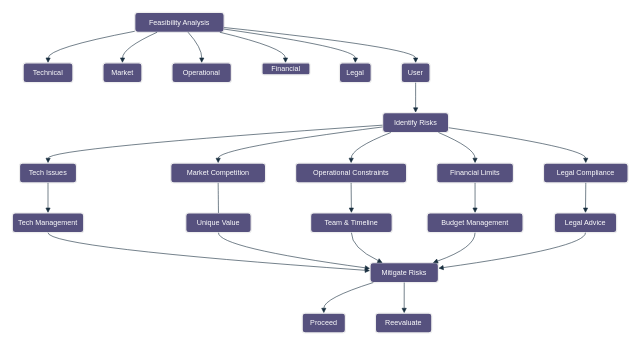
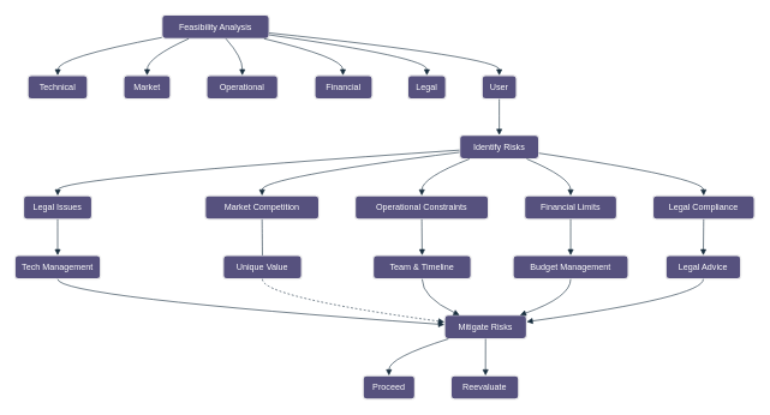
  <mxCell id="0" />
  <mxCell id="1" parent="0" />
  <mxCell id="2" value="Feasibility Analysis" style="whiteSpace=wrap;strokeWidth=2;rounded=1;labelBackgroundColor=none;fillColor=#56517E;strokeColor=#EEEEEE;fontColor=#FFFFFF;" vertex="1" parent="1"><mxGeometry x="224" y="20" width="149" height="33" as="geometry" /></mxCell>
  <mxCell id="3" value="Technical" style="whiteSpace=wrap;strokeWidth=2;rounded=1;labelBackgroundColor=none;fillColor=#56517E;strokeColor=#EEEEEE;fontColor=#FFFFFF;" vertex="1" parent="1"><mxGeometry x="38" y="104" width="83" height="33" as="geometry" /></mxCell>
  <mxCell id="4" value="Market" style="whiteSpace=wrap;strokeWidth=2;rounded=1;labelBackgroundColor=none;fillColor=#56517E;strokeColor=#EEEEEE;fontColor=#FFFFFF;" vertex="1" parent="1"><mxGeometry x="171" y="104" width="65" height="33" as="geometry" /></mxCell>
  <mxCell id="5" value="Operational" style="whiteSpace=wrap;strokeWidth=2;rounded=1;labelBackgroundColor=none;fillColor=#56517E;strokeColor=#EEEEEE;fontColor=#FFFFFF;" vertex="1" parent="1"><mxGeometry x="286" y="104" width="99" height="33" as="geometry" /></mxCell>
- <mxCell id="6" value="Financial" style="whiteSpace=wrap;strokeWidth=2;rounded=1;labelBackgroundColor=none;fillColor=#56517E;strokeColor=#EEEEEE;fontColor=#FFFFFF;" vertex="1" parent="1"><mxGeometry x="436" y="104" width="80" height="20" as="geometry" /></mxCell>
+ <mxCell id="6" value="Financial" style="whiteSpace=wrap;strokeWidth=2;rounded=1;labelBackgroundColor=none;fillColor=#56517E;strokeColor=#EEEEEE;fontColor=#FFFFFF;" vertex="1" parent="1"><mxGeometry x="436" y="104" width="80" height="33" as="geometry" /></mxCell>
  <mxCell id="7" value="Legal" style="whiteSpace=wrap;strokeWidth=2;rounded=1;labelBackgroundColor=none;fillColor=#56517E;strokeColor=#EEEEEE;fontColor=#FFFFFF;" vertex="1" parent="1"><mxGeometry x="565" y="104" width="53" height="33" as="geometry" /></mxCell>
  <mxCell id="8" value="User" style="whiteSpace=wrap;strokeWidth=2;rounded=1;labelBackgroundColor=none;fillColor=#56517E;strokeColor=#EEEEEE;fontColor=#FFFFFF;" vertex="1" parent="1"><mxGeometry x="668" y="104" width="48" height="33" as="geometry" /></mxCell>
  <mxCell id="9" value="Identify Risks" style="whiteSpace=wrap;strokeWidth=2;rounded=1;labelBackgroundColor=none;fillColor=#56517E;strokeColor=#EEEEEE;fontColor=#FFFFFF;" vertex="1" parent="1"><mxGeometry x="637" y="187" width="110" height="33" as="geometry" /></mxCell>
- <mxCell id="10" value="Tech Issues" style="whiteSpace=wrap;strokeWidth=2;rounded=1;labelBackgroundColor=none;fillColor=#56517E;strokeColor=#EEEEEE;fontColor=#FFFFFF;" vertex="1" parent="1"><mxGeometry x="32" y="271" width="95" height="33" as="geometry" /></mxCell>
+ <mxCell id="10" value="Legal Issues" style="whiteSpace=wrap;strokeWidth=2;rounded=1;labelBackgroundColor=none;fillColor=#56517E;strokeColor=#EEEEEE;fontColor=#FFFFFF;" vertex="1" parent="1"><mxGeometry x="32" y="271" width="95" height="33" as="geometry" /></mxCell>
  <mxCell id="11" value="Market Competition" style="whiteSpace=wrap;strokeWidth=2;rounded=1;labelBackgroundColor=none;fillColor=#56517E;strokeColor=#EEEEEE;fontColor=#FFFFFF;" vertex="1" parent="1"><mxGeometry x="284" y="271" width="158" height="33" as="geometry" /></mxCell>
  <mxCell id="12" value="Operational Constraints" style="whiteSpace=wrap;strokeWidth=2;rounded=1;labelBackgroundColor=none;fillColor=#56517E;strokeColor=#EEEEEE;fontColor=#FFFFFF;" vertex="1" parent="1"><mxGeometry x="492" y="271" width="185" height="33" as="geometry" /></mxCell>
  <mxCell id="13" value="Financial Limits" style="whiteSpace=wrap;strokeWidth=2;rounded=1;labelBackgroundColor=none;fillColor=#56517E;strokeColor=#EEEEEE;fontColor=#FFFFFF;" vertex="1" parent="1"><mxGeometry x="727" y="271" width="128" height="33" as="geometry" /></mxCell>
  <mxCell id="14" value="Legal Compliance" style="whiteSpace=wrap;strokeWidth=2;rounded=1;labelBackgroundColor=none;fillColor=#56517E;strokeColor=#EEEEEE;fontColor=#FFFFFF;" vertex="1" parent="1"><mxGeometry x="905" y="271" width="141" height="33" as="geometry" /></mxCell>
  <mxCell id="15" value="Tech Management" style="whiteSpace=wrap;strokeWidth=2;rounded=1;labelBackgroundColor=none;fillColor=#56517E;strokeColor=#EEEEEE;fontColor=#FFFFFF;" vertex="1" parent="1"><mxGeometry x="20" y="354" width="119" height="33" as="geometry" /></mxCell>
  <mxCell id="16" value="Unique Value" style="whiteSpace=wrap;strokeWidth=2;rounded=1;labelBackgroundColor=none;fillColor=#56517E;strokeColor=#EEEEEE;fontColor=#FFFFFF;" vertex="1" parent="1"><mxGeometry x="309" y="354" width="109" height="33" as="geometry" /></mxCell>
  <mxCell id="17" value="Team &amp; Timeline" style="whiteSpace=wrap;strokeWidth=2;rounded=1;labelBackgroundColor=none;fillColor=#56517E;strokeColor=#EEEEEE;fontColor=#FFFFFF;" vertex="1" parent="1"><mxGeometry x="517" y="354" width="136" height="33" as="geometry" /></mxCell>
  <mxCell id="18" value="Budget Management" style="whiteSpace=wrap;strokeWidth=2;rounded=1;labelBackgroundColor=none;fillColor=#56517E;strokeColor=#EEEEEE;fontColor=#FFFFFF;" vertex="1" parent="1"><mxGeometry x="711" y="354" width="160" height="33" as="geometry" /></mxCell>
  <mxCell id="19" value="Legal Advice" style="whiteSpace=wrap;strokeWidth=2;rounded=1;labelBackgroundColor=none;fillColor=#56517E;strokeColor=#EEEEEE;fontColor=#FFFFFF;" vertex="1" parent="1"><mxGeometry x="923" y="354" width="104" height="33" as="geometry" /></mxCell>
  <mxCell id="20" value="Mitigate Risks" style="whiteSpace=wrap;strokeWidth=2;rounded=1;labelBackgroundColor=none;fillColor=#56517E;strokeColor=#EEEEEE;fontColor=#FFFFFF;" vertex="1" parent="1"><mxGeometry x="616" y="437" width="114" height="33" as="geometry" /></mxCell>
  <mxCell id="21" value="Proceed" style="whiteSpace=wrap;strokeWidth=2;rounded=1;labelBackgroundColor=none;fillColor=#56517E;strokeColor=#EEEEEE;fontColor=#FFFFFF;" vertex="1" parent="1"><mxGeometry x="503" y="521" width="72" height="33" as="geometry" /></mxCell>
  <mxCell id="22" value="Reevaluate" style="whiteSpace=wrap;strokeWidth=2;rounded=1;labelBackgroundColor=none;fillColor=#56517E;strokeColor=#EEEEEE;fontColor=#FFFFFF;" vertex="1" parent="1"><mxGeometry x="625" y="521" width="94" height="33" as="geometry" /></mxCell>
  <mxCell id="23" value="" style="curved=1;startArrow=none;endArrow=block;exitX=0;exitY=0.95;entryX=0.5;entryY=-0.01;rounded=1;labelBackgroundColor=none;strokeColor=#182E3E;fontColor=default;" edge="1" parent="1" source="2" target="3"><mxGeometry relative="1" as="geometry"><Array as="points"><mxPoint x="80" y="79" /></Array></mxGeometry></mxCell>
  <mxCell id="24" value="" style="curved=1;startArrow=none;endArrow=block;exitX=0.24;exitY=1.02;entryX=0.5;entryY=-0.01;rounded=1;labelBackgroundColor=none;strokeColor=#182E3E;fontColor=default;" edge="1" parent="1" source="2" target="4"><mxGeometry relative="1" as="geometry"><Array as="points"><mxPoint x="204" y="79" /></Array></mxGeometry></mxCell>
  <mxCell id="25" value="" style="curved=1;startArrow=none;endArrow=block;exitX=0.6;exitY=1.02;entryX=0.5;entryY=-0.01;rounded=1;labelBackgroundColor=none;strokeColor=#182E3E;fontColor=default;" edge="1" parent="1" source="2" target="5"><mxGeometry relative="1" as="geometry"><Array as="points"><mxPoint x="336" y="79" /></Array></mxGeometry></mxCell>
  <mxCell id="26" value="" style="curved=1;startArrow=none;endArrow=block;exitX=0.97;exitY=1.02;entryX=0.49;entryY=-0.01;rounded=1;labelBackgroundColor=none;strokeColor=#182E3E;fontColor=default;" edge="1" parent="1" source="2" target="6"><mxGeometry relative="1" as="geometry"><Array as="points"><mxPoint x="475" y="79" /></Array></mxGeometry></mxCell>
  <mxCell id="27" value="" style="curved=1;startArrow=none;endArrow=block;exitX=1;exitY=0.84;entryX=0.5;entryY=-0.01;rounded=1;labelBackgroundColor=none;strokeColor=#182E3E;fontColor=default;" edge="1" parent="1" source="2" target="7"><mxGeometry relative="1" as="geometry"><Array as="points"><mxPoint x="592" y="79" /></Array></mxGeometry></mxCell>
  <mxCell id="28" value="" style="curved=1;startArrow=none;endArrow=block;exitX=1;exitY=0.76;entryX=0.5;entryY=-0.01;rounded=1;labelBackgroundColor=none;strokeColor=#182E3E;fontColor=default;" edge="1" parent="1" source="2" target="8"><mxGeometry relative="1" as="geometry"><Array as="points"><mxPoint x="692" y="79" /></Array></mxGeometry></mxCell>
  <mxCell id="29" value="" style="curved=1;startArrow=none;endArrow=block;exitX=0.5;exitY=1.01;entryX=0.5;entryY=0.01;rounded=1;labelBackgroundColor=none;strokeColor=#182E3E;fontColor=default;" edge="1" parent="1" source="8" target="9"><mxGeometry relative="1" as="geometry"><Array as="points" /></mxGeometry></mxCell>
  <mxCell id="30" value="" style="curved=1;startArrow=none;endArrow=block;exitX=0;exitY=0.63;entryX=0.5;entryY=-0.01;rounded=1;labelBackgroundColor=none;strokeColor=#182E3E;fontColor=default;" edge="1" parent="1" source="9" target="10"><mxGeometry relative="1" as="geometry"><Array as="points"><mxPoint x="80" y="246" /></Array></mxGeometry></mxCell>
  <mxCell id="31" value="" style="curved=1;startArrow=none;endArrow=block;exitX=0;exitY=0.72;entryX=0.5;entryY=-0.01;rounded=1;labelBackgroundColor=none;strokeColor=#182E3E;fontColor=default;" edge="1" parent="1" source="9" target="11"><mxGeometry relative="1" as="geometry"><Array as="points"><mxPoint x="363" y="246" /></Array></mxGeometry></mxCell>
  <mxCell id="32" value="" style="curved=1;startArrow=none;endArrow=block;exitX=0.11;exitY=1.02;entryX=0.5;entryY=-0.01;rounded=1;labelBackgroundColor=none;strokeColor=#182E3E;fontColor=default;" edge="1" parent="1" source="9" target="12"><mxGeometry relative="1" as="geometry"><Array as="points"><mxPoint x="585" y="246" /></Array></mxGeometry></mxCell>
  <mxCell id="33" value="" style="curved=1;startArrow=none;endArrow=block;exitX=0.86;exitY=1.02;entryX=0.5;entryY=-0.01;rounded=1;labelBackgroundColor=none;strokeColor=#182E3E;fontColor=default;" edge="1" parent="1" source="9" target="13"><mxGeometry relative="1" as="geometry"><Array as="points"><mxPoint x="791" y="246" /></Array></mxGeometry></mxCell>
  <mxCell id="34" value="" style="curved=1;startArrow=none;endArrow=block;exitX=1;exitY=0.76;entryX=0.5;entryY=-0.01;rounded=1;labelBackgroundColor=none;strokeColor=#182E3E;fontColor=default;" edge="1" parent="1" source="9" target="14"><mxGeometry relative="1" as="geometry"><Array as="points"><mxPoint x="975" y="246" /></Array></mxGeometry></mxCell>
  <mxCell id="35" value="" style="curved=1;startArrow=none;endArrow=block;exitX=0.5;exitY=1;entryX=0.5;entryY=0;rounded=1;labelBackgroundColor=none;strokeColor=#182E3E;fontColor=default;" edge="1" parent="1" source="10" target="15"><mxGeometry relative="1" as="geometry"><Array as="points" /></mxGeometry></mxCell>
  <mxCell id="36" value="" style="curved=1;startArrow=none;endArrow=none;exitX=0.5;exitY=1;entryX=0.5;entryY=0;rounded=1;labelBackgroundColor=none;strokeColor=#182E3E;fontColor=default;" edge="1" parent="1" source="11" target="16"><mxGeometry relative="1" as="geometry"><Array as="points" /></mxGeometry></mxCell>
  <mxCell id="37" value="" style="curved=1;startArrow=none;endArrow=block;exitX=0.5;exitY=1;entryX=0.5;entryY=0;rounded=1;labelBackgroundColor=none;strokeColor=#182E3E;fontColor=default;" edge="1" parent="1" source="12" target="17"><mxGeometry relative="1" as="geometry"><Array as="points" /></mxGeometry></mxCell>
  <mxCell id="38" value="" style="curved=1;startArrow=none;endArrow=block;exitX=0.5;exitY=1;entryX=0.5;entryY=0;rounded=1;labelBackgroundColor=none;strokeColor=#182E3E;fontColor=default;" edge="1" parent="1" source="13" target="18"><mxGeometry relative="1" as="geometry"><Array as="points" /></mxGeometry></mxCell>
  <mxCell id="39" value="" style="curved=1;startArrow=none;endArrow=block;exitX=0.5;exitY=1;entryX=0.5;entryY=0;rounded=1;labelBackgroundColor=none;strokeColor=#182E3E;fontColor=default;" edge="1" parent="1" source="14" target="19"><mxGeometry relative="1" as="geometry"><Array as="points" /></mxGeometry></mxCell>
  <mxCell id="40" value="" style="curved=1;startArrow=none;endArrow=block;exitX=0.5;exitY=1.01;entryX=0;entryY=0.4;rounded=1;labelBackgroundColor=none;strokeColor=#182E3E;fontColor=default;" edge="1" parent="1" source="15" target="20"><mxGeometry relative="1" as="geometry"><Array as="points"><mxPoint x="80" y="412" /></Array></mxGeometry></mxCell>
- <mxCell id="41" value="" style="curved=1;startArrow=none;endArrow=block;exitX=0.5;exitY=1.01;entryX=0;entryY=0.29;rounded=1;labelBackgroundColor=none;strokeColor=#182E3E;fontColor=default;" edge="1" parent="1" source="16" target="20"><mxGeometry relative="1" as="geometry"><Array as="points"><mxPoint x="363" y="412" /></Array></mxGeometry></mxCell>
+ <mxCell id="41" value="" style="curved=1;startArrow=none;endArrow=block;exitX=0.5;exitY=1.01;entryX=0;entryY=0.29;rounded=1;labelBackgroundColor=none;strokeColor=#182E3E;fontColor=default;dashed=1;" edge="1" parent="1" source="16" target="20"><mxGeometry relative="1" as="geometry"><Array as="points"><mxPoint x="363" y="412" /></Array></mxGeometry></mxCell>
  <mxCell id="42" value="" style="curved=1;startArrow=none;endArrow=block;exitX=0.5;exitY=1.01;entryX=0.19;entryY=0.01;rounded=1;labelBackgroundColor=none;strokeColor=#182E3E;fontColor=default;" edge="1" parent="1" source="17" target="20"><mxGeometry relative="1" as="geometry"><Array as="points"><mxPoint x="585" y="412" /></Array></mxGeometry></mxCell>
  <mxCell id="43" value="" style="curved=1;startArrow=none;endArrow=block;exitX=0.5;exitY=1.01;entryX=0.91;entryY=0.01;rounded=1;labelBackgroundColor=none;strokeColor=#182E3E;fontColor=default;" edge="1" parent="1" source="18" target="20"><mxGeometry relative="1" as="geometry"><Array as="points"><mxPoint x="791" y="412" /></Array></mxGeometry></mxCell>
  <mxCell id="44" value="" style="curved=1;startArrow=none;endArrow=block;exitX=0.5;exitY=1.01;entryX=1;entryY=0.28;rounded=1;labelBackgroundColor=none;strokeColor=#182E3E;fontColor=default;" edge="1" parent="1" source="19" target="20"><mxGeometry relative="1" as="geometry"><Array as="points"><mxPoint x="975" y="412" /></Array></mxGeometry></mxCell>
  <mxCell id="45" value="" style="curved=1;startArrow=none;endArrow=block;exitX=0.03;exitY=1.02;entryX=0.5;entryY=-0.01;rounded=1;labelBackgroundColor=none;strokeColor=#182E3E;fontColor=default;" edge="1" parent="1" source="20" target="21"><mxGeometry relative="1" as="geometry"><Array as="points"><mxPoint x="539" y="496" /></Array></mxGeometry></mxCell>
  <mxCell id="46" value="" style="curved=1;startArrow=none;endArrow=block;exitX=0.5;exitY=1.02;entryX=0.51;entryY=-0.01;rounded=1;labelBackgroundColor=none;strokeColor=#182E3E;fontColor=default;" edge="1" parent="1" source="20" target="22"><mxGeometry relative="1" as="geometry"><Array as="points" /></mxGeometry></mxCell>
